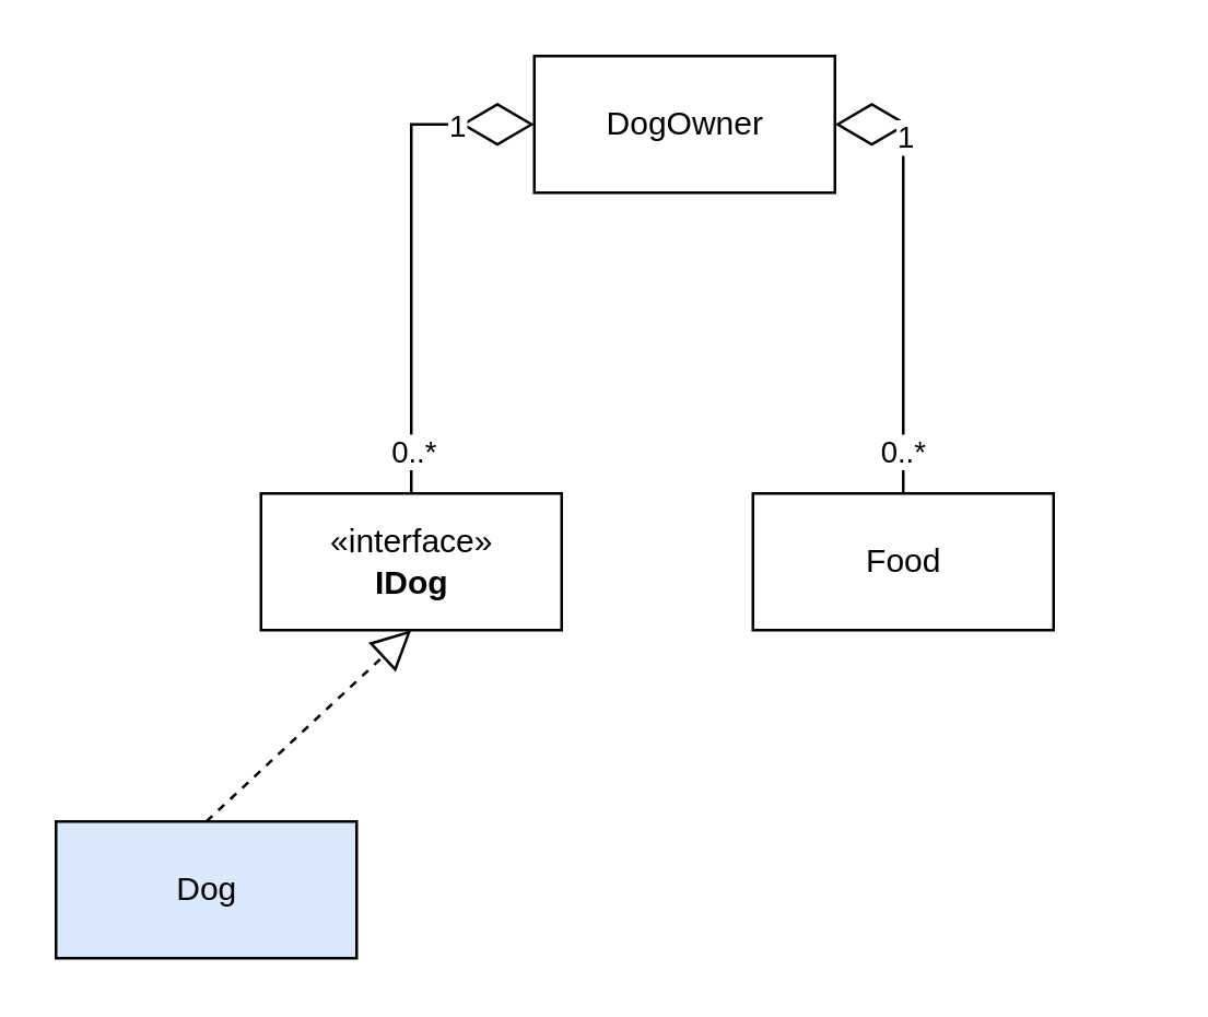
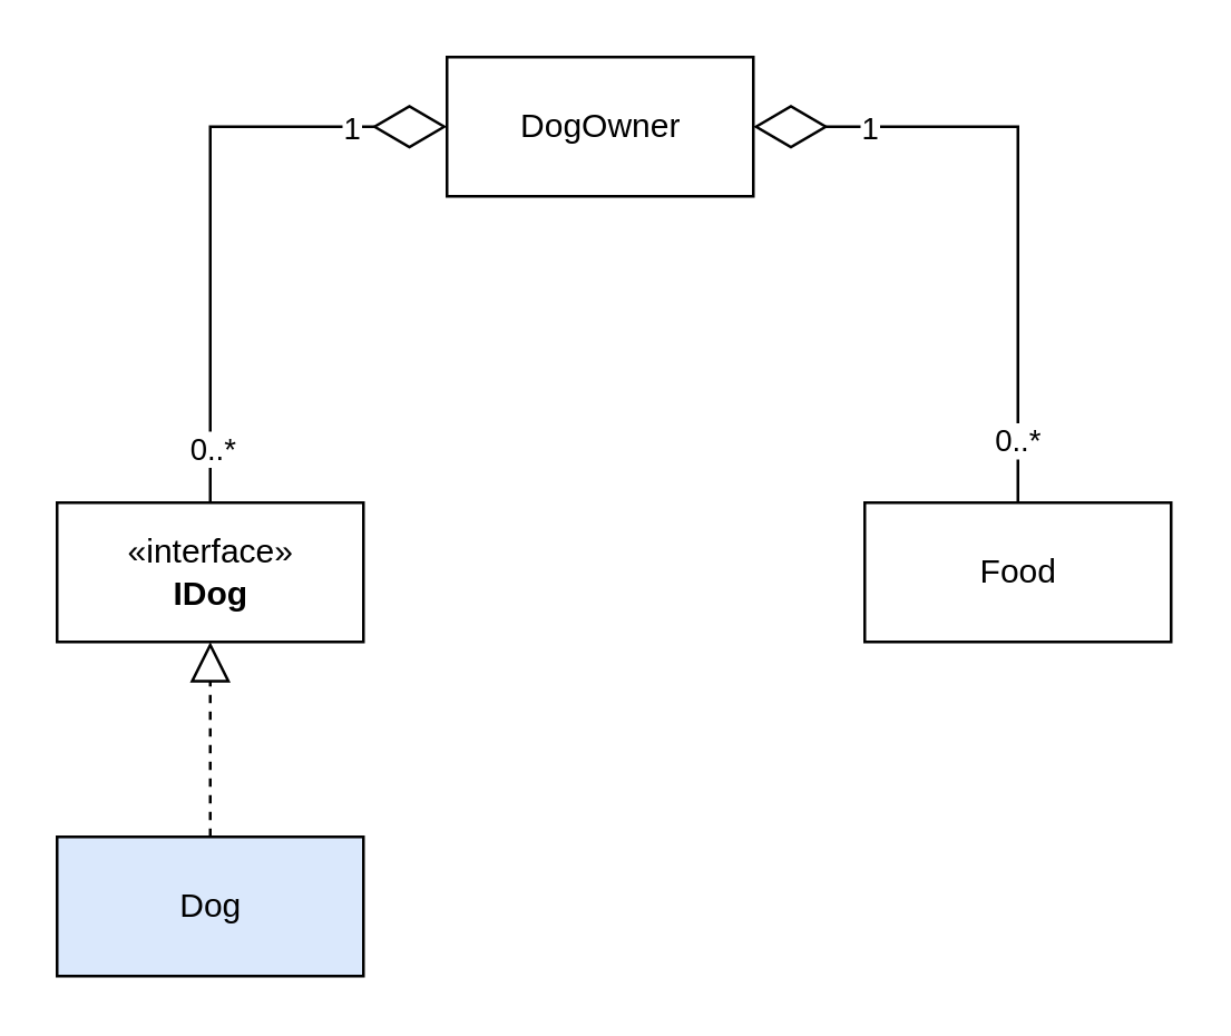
  <mxCell id="0" />
  <mxCell id="1" parent="0" />
- <mxCell id="2" value="DogOwner" style="html=1;" parent="1" vertex="1"><mxGeometry x="195" y="20" width="110" height="50" as="geometry" /></mxCell>
+ <mxCell id="2" value="DogOwner" style="html=1;" parent="1" vertex="1"><mxGeometry x="160" y="20" width="110" height="50" as="geometry" /></mxCell>
  <mxCell id="3" value="Dog" style="html=1;fillColor=#dae8fc;" parent="1" vertex="1"><mxGeometry x="20" y="300" width="110" height="50" as="geometry" /></mxCell>
- <mxCell id="4" value="«interface»&lt;br&gt;&lt;b&gt;IDog&lt;br&gt;&lt;/b&gt;" style="html=1;" parent="1" vertex="1"><mxGeometry x="95" y="180" width="110" height="50" as="geometry" /></mxCell>
+ <mxCell id="4" value="«interface»&lt;br&gt;&lt;b&gt;IDog&lt;br&gt;&lt;/b&gt;" style="html=1;" parent="1" vertex="1"><mxGeometry x="20" y="180" width="110" height="50" as="geometry" /></mxCell>
  <mxCell id="5" value="" style="endArrow=block;dashed=1;endFill=0;endSize=12;html=1;rounded=0;entryX=0.5;entryY=1;entryDx=0;entryDy=0;exitX=0.5;exitY=0;exitDx=0;exitDy=0;" parent="1" source="3" target="4" edge="1"><mxGeometry width="160" relative="1" as="geometry"><mxPoint x="250" y="400" as="sourcePoint" /><mxPoint x="410" y="400" as="targetPoint" /></mxGeometry></mxCell>
  <mxCell id="6" value="" style="endArrow=diamondThin;endFill=0;endSize=24;html=1;rounded=0;entryX=0;entryY=0.5;entryDx=0;entryDy=0;exitX=0.5;exitY=0;exitDx=0;exitDy=0;edgeStyle=orthogonalEdgeStyle;" parent="1" source="4" target="2" edge="1"><mxGeometry width="160" relative="1" as="geometry"><mxPoint x="90" y="140" as="sourcePoint" /><mxPoint x="250" y="140" as="targetPoint" /></mxGeometry></mxCell>
  <mxCell id="7" value="1" style="edgeLabel;html=1;align=center;verticalAlign=middle;resizable=0;points=[];" vertex="1" connectable="0" parent="6"><mxGeometry x="0.718" y="-1" relative="1" as="geometry"><mxPoint x="-4" y="-1" as="offset" /></mxGeometry></mxCell>
  <mxCell id="8" value="0..*" style="edgeLabel;html=1;align=center;verticalAlign=middle;resizable=0;points=[];" vertex="1" connectable="0" parent="6"><mxGeometry x="-0.818" y="2" relative="1" as="geometry"><mxPoint x="2" as="offset" /></mxGeometry></mxCell>
- <mxCell id="9" value="Food" style="html=1;" parent="1" vertex="1"><mxGeometry x="275" y="180" width="110" height="50" as="geometry" /></mxCell>
+ <mxCell id="9" value="Food" style="html=1;" parent="1" vertex="1"><mxGeometry x="310" y="180" width="110" height="50" as="geometry" /></mxCell>
  <mxCell id="10" value="" style="endArrow=diamondThin;endFill=0;endSize=24;html=1;rounded=0;entryX=1;entryY=0.5;entryDx=0;entryDy=0;exitX=0.5;exitY=0;exitDx=0;exitDy=0;edgeStyle=orthogonalEdgeStyle;" parent="1" source="9" target="2" edge="1"><mxGeometry width="160" relative="1" as="geometry"><mxPoint x="340" y="100" as="sourcePoint" /><mxPoint x="500" y="100" as="targetPoint" /></mxGeometry></mxCell>
  <mxCell id="11" value="1" style="edgeLabel;html=1;align=center;verticalAlign=middle;resizable=0;points=[];" vertex="1" connectable="0" parent="10"><mxGeometry x="0.641" relative="1" as="geometry"><mxPoint as="offset" /></mxGeometry></mxCell>
  <mxCell id="12" value="0..*" style="edgeLabel;html=1;align=center;verticalAlign=middle;resizable=0;points=[];" vertex="1" connectable="0" parent="10"><mxGeometry x="-0.804" y="1" relative="1" as="geometry"><mxPoint as="offset" /></mxGeometry></mxCell>
